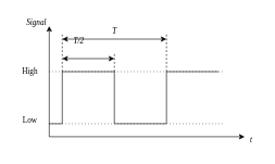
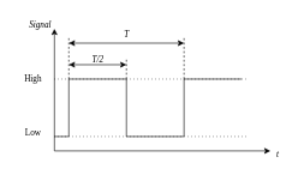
  <mxCell id="0" />
  <mxCell id="1" parent="0" />
  <mxCell id="2" value="" style="endArrow=classic;html=1;rounded=0;" edge="1" parent="1"><mxGeometry width="50" height="50" relative="1" as="geometry"><mxPoint x="75" y="209.6" as="sourcePoint" /><mxPoint x="75" y="39.6" as="targetPoint" /></mxGeometry></mxCell>
  <mxCell id="3" value="" style="endArrow=classic;html=1;rounded=0;" edge="1" parent="1"><mxGeometry width="50" height="50" relative="1" as="geometry"><mxPoint x="75" y="209.6" as="sourcePoint" /><mxPoint x="375" y="209.6" as="targetPoint" /></mxGeometry></mxCell>
  <mxCell id="4" value="" style="endArrow=none;dashed=1;html=1;rounded=0;dashPattern=1 4;" edge="1" parent="1"><mxGeometry width="50" height="50" relative="1" as="geometry"><mxPoint x="75" y="109.6" as="sourcePoint" /><mxPoint x="345" y="109.6" as="targetPoint" /></mxGeometry></mxCell>
  <mxCell id="5" value="" style="endArrow=none;dashed=1;html=1;rounded=0;dashPattern=1 4;" edge="1" parent="1"><mxGeometry width="50" height="50" relative="1" as="geometry"><mxPoint x="75" y="189.6" as="sourcePoint" /><mxPoint x="345" y="189.6" as="targetPoint" /></mxGeometry></mxCell>
  <mxCell id="6" value="" style="endArrow=none;html=1;rounded=0;" edge="1" parent="1"><mxGeometry width="50" height="50" relative="1" as="geometry"><mxPoint x="75" y="189.6" as="sourcePoint" /><mxPoint x="95" y="189.6" as="targetPoint" /></mxGeometry></mxCell>
  <mxCell id="7" value="" style="endArrow=none;html=1;rounded=0;" edge="1" parent="1"><mxGeometry width="50" height="50" relative="1" as="geometry"><mxPoint x="95" y="189.6" as="sourcePoint" /><mxPoint x="95" y="109.6" as="targetPoint" /></mxGeometry></mxCell>
  <mxCell id="8" value="" style="endArrow=none;html=1;rounded=0;strokeColor=#000000;" edge="1" parent="1"><mxGeometry width="50" height="50" relative="1" as="geometry"><mxPoint x="95" y="109.6" as="sourcePoint" /><mxPoint x="175" y="109.6" as="targetPoint" /></mxGeometry></mxCell>
  <mxCell id="9" value="" style="endArrow=none;html=1;rounded=0;strokeColor=#000000;" edge="1" parent="1"><mxGeometry width="50" height="50" relative="1" as="geometry"><mxPoint x="175" y="189.6" as="sourcePoint" /><mxPoint x="255" y="189.6" as="targetPoint" /></mxGeometry></mxCell>
  <mxCell id="10" value="" style="endArrow=none;html=1;rounded=0;strokeColor=#000000;" edge="1" parent="1"><mxGeometry width="50" height="50" relative="1" as="geometry"><mxPoint x="255" y="109.6" as="sourcePoint" /><mxPoint x="335" y="109.6" as="targetPoint" /></mxGeometry></mxCell>
  <mxCell id="11" value="" style="endArrow=none;html=1;rounded=0;strokeColor=#000000;" edge="1" parent="1"><mxGeometry width="50" height="50" relative="1" as="geometry"><mxPoint x="175" y="109.6" as="sourcePoint" /><mxPoint x="175" y="189.6" as="targetPoint" /></mxGeometry></mxCell>
  <mxCell id="12" value="" style="endArrow=none;html=1;rounded=0;strokeColor=#000000;" edge="1" parent="1"><mxGeometry width="50" height="50" relative="1" as="geometry"><mxPoint x="255" y="109.6" as="sourcePoint" /><mxPoint x="255" y="189.6" as="targetPoint" /></mxGeometry></mxCell>
  <mxCell id="13" value="&lt;font face=&quot;Times New Roman&quot;&gt;High&lt;br&gt;&lt;/font&gt;" style="text;html=1;align=center;verticalAlign=middle;resizable=0;points=[];autosize=1;strokeColor=none;fillColor=none;" vertex="1" parent="1"><mxGeometry x="20" y="94.6" width="50" height="30" as="geometry" /></mxCell>
  <mxCell id="14" value="&lt;font face=&quot;Times New Roman&quot;&gt;Low&lt;br&gt;&lt;/font&gt;" style="text;html=1;align=center;verticalAlign=middle;resizable=0;points=[];autosize=1;strokeColor=none;fillColor=none;" vertex="1" parent="1"><mxGeometry x="20" y="169.6" width="50" height="30" as="geometry" /></mxCell>
  <mxCell id="15" value="&lt;font face=&quot;Times New Roman&quot;&gt;&lt;i&gt;Signal&lt;/i&gt;&lt;br&gt;&lt;/font&gt;" style="text;html=1;align=center;verticalAlign=middle;resizable=0;points=[];autosize=1;strokeColor=none;fillColor=none;" vertex="1" parent="1"><mxGeometry x="30" y="20" width="50" height="30" as="geometry" /></mxCell>
  <mxCell id="16" value="&lt;font face=&quot;Times New Roman&quot;&gt;&lt;i&gt;t&lt;/i&gt;&lt;br&gt;&lt;/font&gt;" style="text;html=1;align=center;verticalAlign=middle;resizable=0;points=[];autosize=1;strokeColor=none;fillColor=none;" vertex="1" parent="1"><mxGeometry x="370" y="199.6" width="30" height="30" as="geometry" /></mxCell>
  <mxCell id="17" value="" style="endArrow=none;dashed=1;html=1;rounded=0;strokeColor=#000000;fontFamily=Times New Roman;" edge="1" parent="1"><mxGeometry width="50" height="50" relative="1" as="geometry"><mxPoint x="95" y="109.6" as="sourcePoint" /><mxPoint x="95" y="49.6" as="targetPoint" /></mxGeometry></mxCell>
  <mxCell id="18" value="" style="endArrow=none;dashed=1;html=1;rounded=0;strokeColor=#000000;fontFamily=Times New Roman;" edge="1" parent="1"><mxGeometry width="50" height="50" relative="1" as="geometry"><mxPoint x="175" y="109.6" as="sourcePoint" /><mxPoint x="175" y="79.6" as="targetPoint" /></mxGeometry></mxCell>
  <mxCell id="19" value="" style="endArrow=none;dashed=1;html=1;rounded=0;strokeColor=#000000;fontFamily=Times New Roman;" edge="1" parent="1"><mxGeometry width="50" height="50" relative="1" as="geometry"><mxPoint x="255" y="109.6" as="sourcePoint" /><mxPoint x="255" y="49.6" as="targetPoint" /></mxGeometry></mxCell>
  <mxCell id="20" value="" style="endArrow=classic;startArrow=classic;html=1;rounded=0;strokeColor=#000000;fontFamily=Times New Roman;" edge="1" parent="1"><mxGeometry width="50" height="50" relative="1" as="geometry"><mxPoint x="95" y="59.6" as="sourcePoint" /><mxPoint x="255" y="59.6" as="targetPoint" /></mxGeometry></mxCell>
  <mxCell id="21" value="" style="endArrow=classic;startArrow=classic;html=1;rounded=0;strokeColor=#000000;fontFamily=Times New Roman;" edge="1" parent="1"><mxGeometry width="50" height="50" relative="1" as="geometry"><mxPoint x="95" y="89.6" as="sourcePoint" /><mxPoint x="175" y="89.6" as="targetPoint" /></mxGeometry></mxCell>
  <mxCell id="22" value="&lt;font face=&quot;Times New Roman&quot;&gt;&lt;i&gt;T&lt;br&gt;&lt;/i&gt;&lt;br&gt;&lt;/font&gt;" style="text;html=1;align=center;verticalAlign=middle;resizable=0;points=[];autosize=1;strokeColor=none;fillColor=none;" vertex="1" parent="1"><mxGeometry x="160" y="35" width="30" height="40" as="geometry" /></mxCell>
- <mxCell id="23" value="&lt;font face=&quot;Times New Roman&quot;&gt;&lt;i&gt;T/2&lt;br&gt;&lt;/i&gt;&lt;br&gt;&lt;/font&gt;" style="text;html=1;align=center;verticalAlign=middle;resizable=0;points=[];autosize=1;strokeColor=none;fillColor=none;" vertex="1" parent="1"><mxGeometry x="100" y="50" width="40" height="40" as="geometry" /></mxCell>
+ <mxCell id="23" value="&lt;font face=&quot;Times New Roman&quot;&gt;&lt;i&gt;T/2&lt;br&gt;&lt;/i&gt;&lt;br&gt;&lt;/font&gt;" style="text;html=1;align=center;verticalAlign=middle;resizable=0;points=[];autosize=1;strokeColor=none;fillColor=none;" vertex="1" parent="1"><mxGeometry x="115" y="70" width="40" height="40" as="geometry" /></mxCell>
